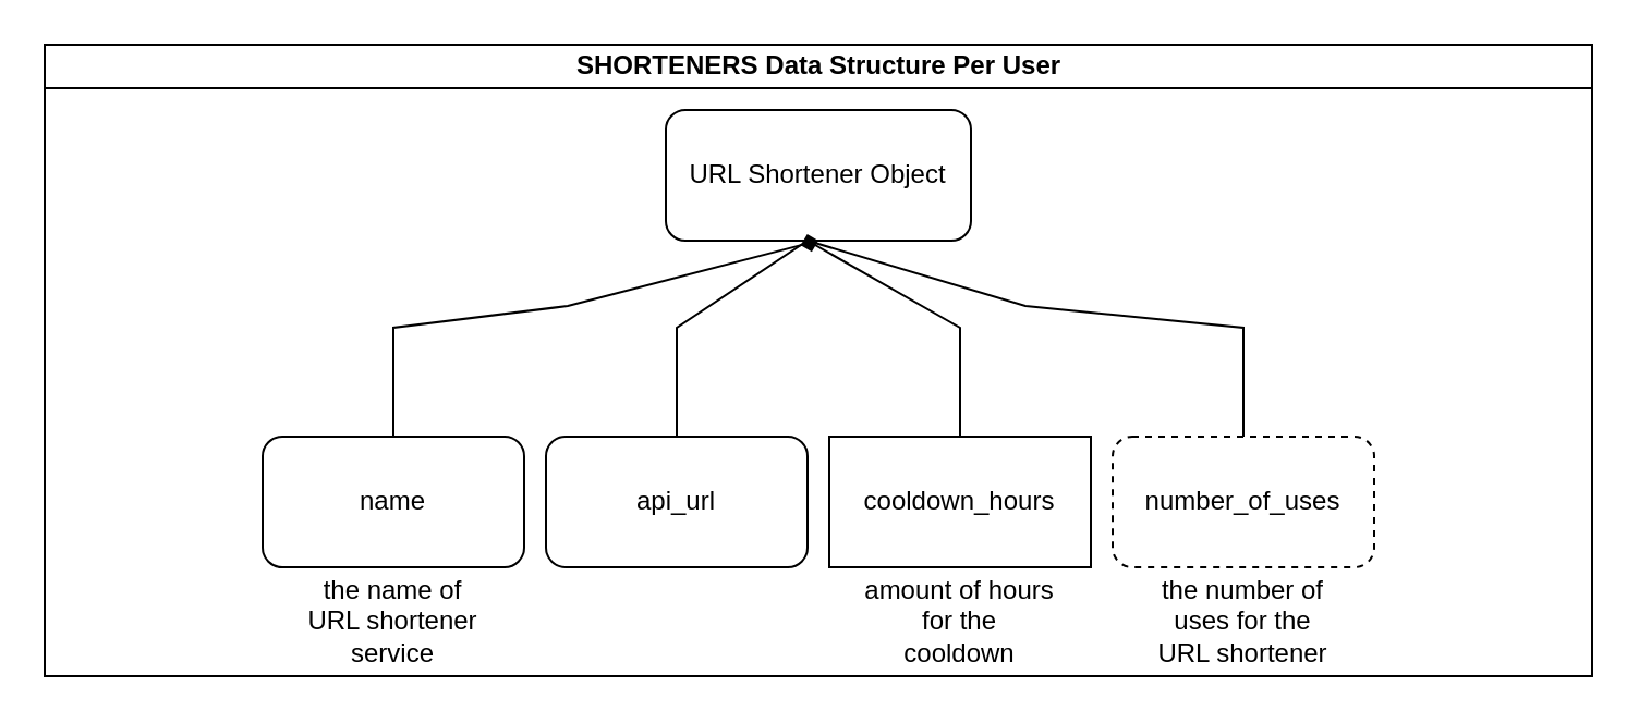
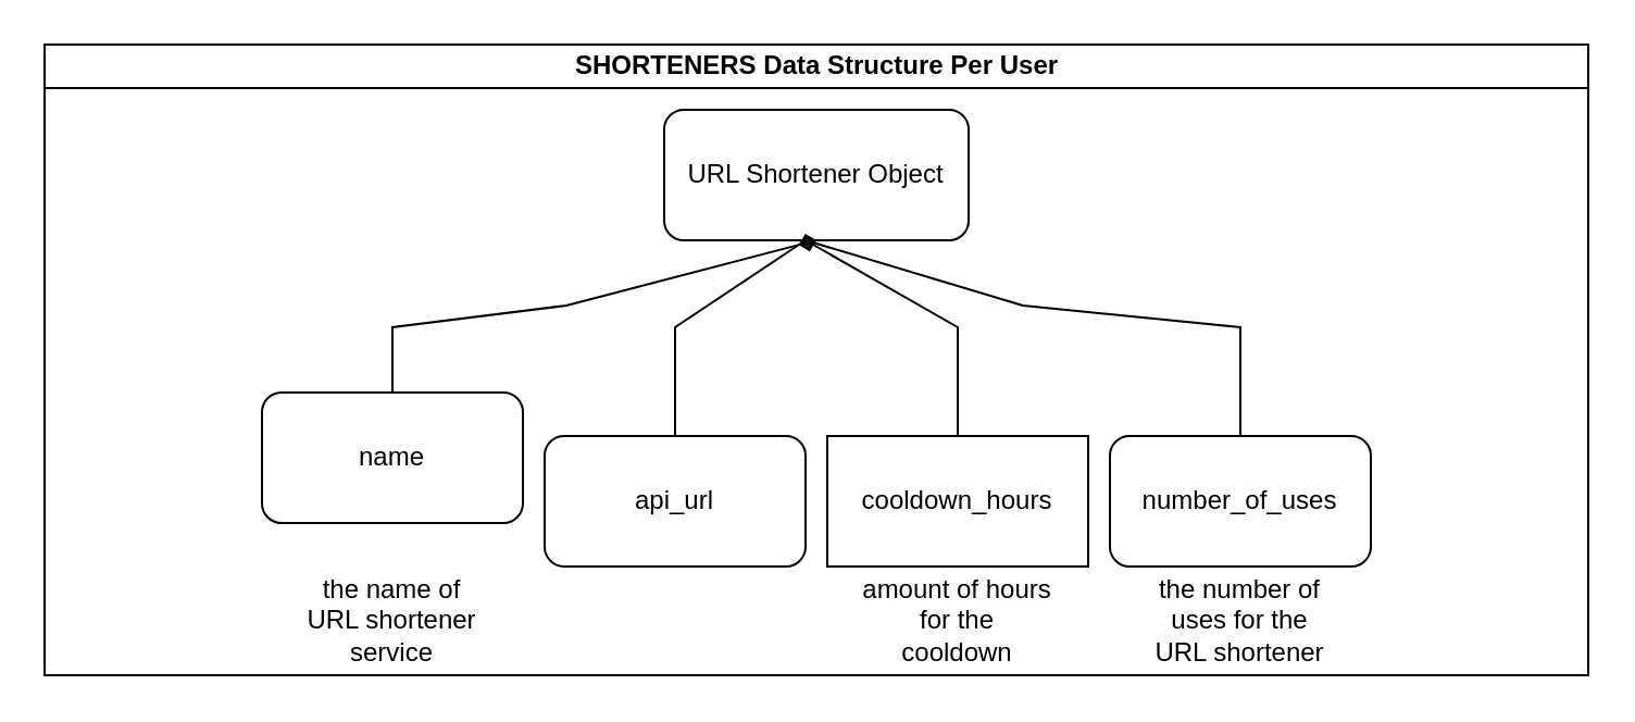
  <mxCell id="0" />
  <mxCell id="1" parent="0" />
  <mxCell id="2" value="SHORTENERS Data Structure Per User" style="swimlane;html=1;startSize=20;horizontal=1;containerType=tree;glass=0;" parent="1" vertex="1"><mxGeometry x="20" y="20" width="710" height="290" as="geometry"><mxRectangle x="40" y="80" width="240" height="30" as="alternateBounds" /></mxGeometry></mxCell>
  <mxCell id="3" value="URL Shortener Object" style="rounded=1;whiteSpace=wrap;html=1;" vertex="1" parent="2"><mxGeometry x="285" y="30" width="140" height="60" as="geometry" /></mxCell>
- <mxCell id="4" value="number_of_uses" style="rounded=1;whiteSpace=wrap;html=1;dashed=1;" vertex="1" parent="2"><mxGeometry x="490" y="180" width="120" height="60" as="geometry" /></mxCell>
+ <mxCell id="4" value="number_of_uses" style="rounded=1;whiteSpace=wrap;html=1;" vertex="1" parent="2"><mxGeometry x="490" y="180" width="120" height="60" as="geometry" /></mxCell>
  <mxCell id="5" value="cooldown_hours" style="whiteSpace=wrap;html=1;rounded=0;" vertex="1" parent="2"><mxGeometry x="360" y="180" width="120" height="60" as="geometry" /></mxCell>
  <mxCell id="6" value="api_url" style="rounded=1;whiteSpace=wrap;html=1;" vertex="1" parent="2"><mxGeometry x="230" y="180" width="120" height="60" as="geometry" /></mxCell>
- <mxCell id="7" value="name" style="rounded=1;whiteSpace=wrap;html=1;" vertex="1" parent="2"><mxGeometry x="100" y="180" width="120" height="60" as="geometry" /></mxCell>
+ <mxCell id="7" value="name" style="rounded=1;whiteSpace=wrap;html=1;" vertex="1" parent="2"><mxGeometry x="100" y="160" width="120" height="60" as="geometry" /></mxCell>
  <mxCell id="8" value="the name of URL shortener service" style="text;html=1;align=center;verticalAlign=middle;whiteSpace=wrap;rounded=0;" vertex="1" parent="2"><mxGeometry x="115" y="250" width="90" height="30" as="geometry" /></mxCell>
  <mxCell id="9" value="amount of hours for the cooldown" style="text;html=1;align=center;verticalAlign=middle;whiteSpace=wrap;rounded=0;" vertex="1" parent="2"><mxGeometry x="375" y="250" width="90" height="30" as="geometry" /></mxCell>
  <mxCell id="10" value="the number of uses for the URL shortener" style="text;html=1;align=center;verticalAlign=middle;whiteSpace=wrap;rounded=0;" vertex="1" parent="2"><mxGeometry x="505" y="250" width="90" height="30" as="geometry" /></mxCell>
  <mxCell id="11" value="" style="endArrow=diamond;html=1;rounded=0;entryX=0.5;entryY=1;entryDx=0;entryDy=0;exitX=0.5;exitY=0;exitDx=0;exitDy=0;" edge="1" parent="2" source="7" target="3"><mxGeometry width="50" height="50" relative="1" as="geometry"><mxPoint x="350" y="350" as="sourcePoint" /><mxPoint x="400" y="300" as="targetPoint" /><Array as="points"><mxPoint x="160" y="130" /><mxPoint x="240" y="120" /></Array></mxGeometry></mxCell>
  <mxCell id="12" value="" style="endArrow=none;html=1;rounded=0;exitX=0.5;exitY=0;exitDx=0;exitDy=0;" edge="1" parent="1" source="6"><mxGeometry width="50" height="50" relative="1" as="geometry"><mxPoint x="370" y="370" as="sourcePoint" /><mxPoint x="370" y="110" as="targetPoint" /><Array as="points"><mxPoint x="310" y="150" /></Array></mxGeometry></mxCell>
  <mxCell id="13" value="" style="endArrow=none;html=1;rounded=0;exitX=0.5;exitY=0;exitDx=0;exitDy=0;" edge="1" parent="1" source="5"><mxGeometry width="50" height="50" relative="1" as="geometry"><mxPoint x="370" y="370" as="sourcePoint" /><mxPoint x="370" y="110" as="targetPoint" /><Array as="points"><mxPoint x="440" y="150" /></Array></mxGeometry></mxCell>
  <mxCell id="14" value="" style="endArrow=none;html=1;rounded=0;exitX=0.5;exitY=0;exitDx=0;exitDy=0;" edge="1" parent="1" source="4"><mxGeometry width="50" height="50" relative="1" as="geometry"><mxPoint x="370" y="370" as="sourcePoint" /><mxPoint x="370" y="110" as="targetPoint" /><Array as="points"><mxPoint x="570" y="150" /><mxPoint x="470" y="140" /></Array></mxGeometry></mxCell>
